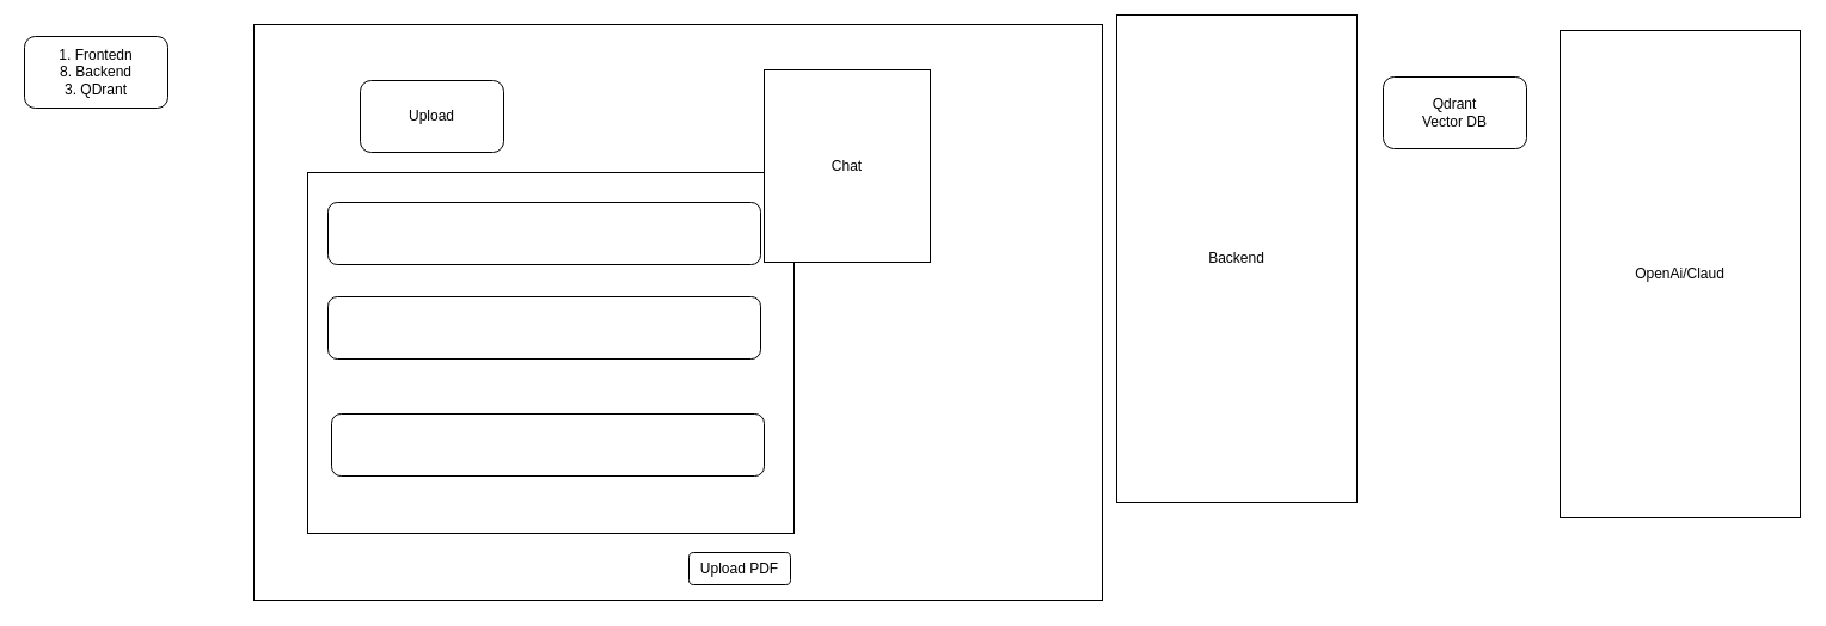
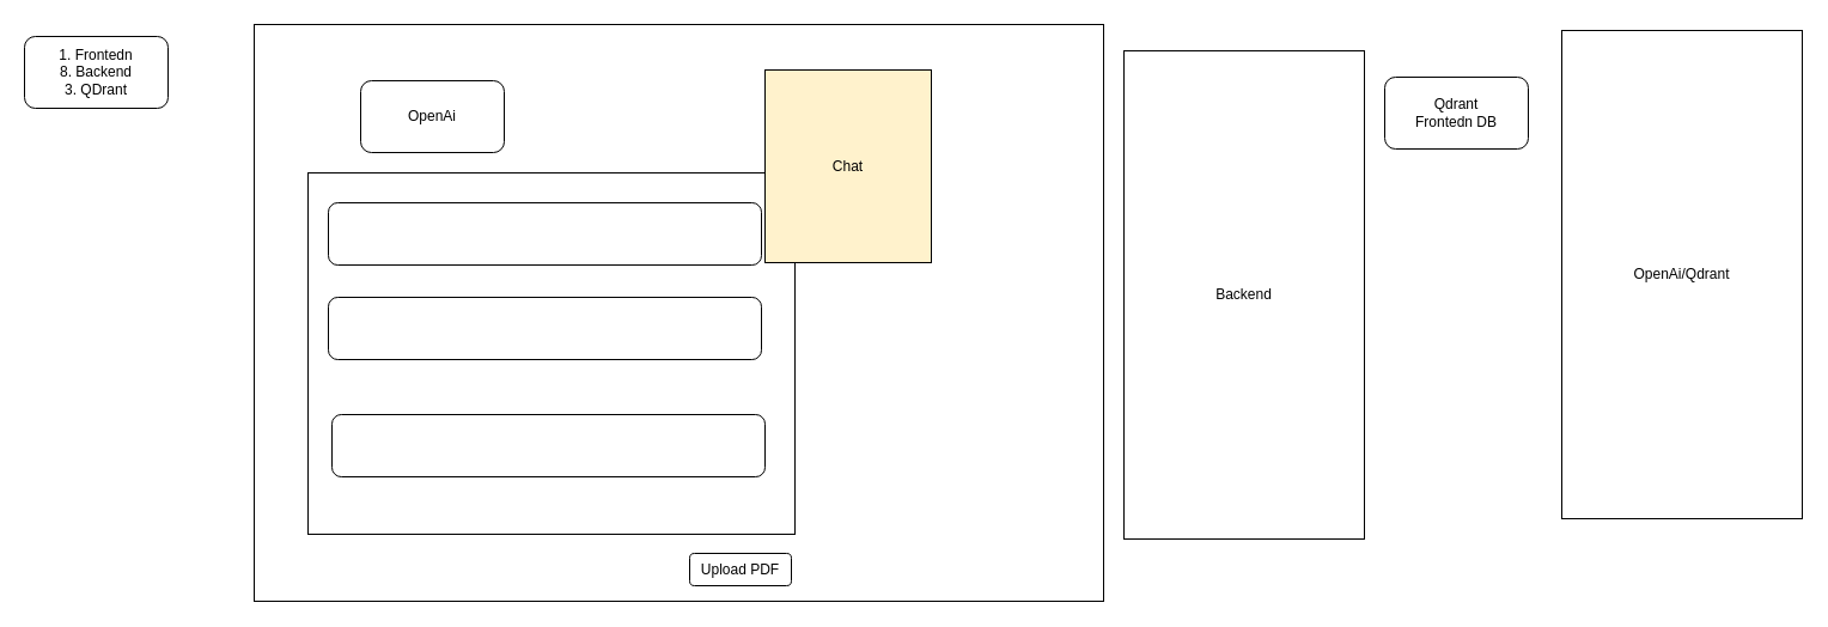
  <mxCell id="0" />
  <mxCell id="1" parent="0" />
  <mxCell id="2" value="" style="rounded=0;whiteSpace=wrap;html=1;" vertex="1" parent="1"><mxGeometry x="212" y="20" width="710" height="482" as="geometry" /></mxCell>
- <mxCell id="3" value="Upload" style="rounded=1;whiteSpace=wrap;html=1;" vertex="1" parent="1"><mxGeometry x="301" y="67" width="120" height="60" as="geometry" /></mxCell>
+ <mxCell id="3" value="OpenAi" style="rounded=1;whiteSpace=wrap;html=1;" vertex="1" parent="1"><mxGeometry x="301" y="67" width="120" height="60" as="geometry" /></mxCell>
  <mxCell id="4" value="" style="rounded=0;whiteSpace=wrap;html=1;" vertex="1" parent="1"><mxGeometry x="257" y="144" width="407" height="302" as="geometry" /></mxCell>
- <mxCell id="5" value="Chat" style="rounded=0;whiteSpace=wrap;html=1;" vertex="1" parent="1"><mxGeometry x="639" y="58" width="139" height="161" as="geometry" /></mxCell>
+ <mxCell id="5" value="Chat" style="rounded=0;whiteSpace=wrap;html=1;fillColor=#fff2cc;" vertex="1" parent="1"><mxGeometry x="639" y="58" width="139" height="161" as="geometry" /></mxCell>
  <mxCell id="6" value="" style="rounded=1;whiteSpace=wrap;html=1;" vertex="1" parent="1"><mxGeometry x="274" y="169" width="362" height="52" as="geometry" /></mxCell>
  <mxCell id="7" value="" style="rounded=1;whiteSpace=wrap;html=1;" vertex="1" parent="1"><mxGeometry x="274" y="248" width="362" height="52" as="geometry" /></mxCell>
  <mxCell id="8" value="" style="rounded=1;whiteSpace=wrap;html=1;" vertex="1" parent="1"><mxGeometry x="277" y="346" width="362" height="52" as="geometry" /></mxCell>
- <mxCell id="9" value="Backend&lt;br&gt;" style="rounded=0;whiteSpace=wrap;html=1;" vertex="1" parent="1"><mxGeometry x="934" y="12" width="201" height="408" as="geometry" /></mxCell>
- <mxCell id="10" value="OpenAi/Claud" style="rounded=0;whiteSpace=wrap;html=1;" vertex="1" parent="1"><mxGeometry x="1305" y="25" width="201" height="408" as="geometry" /></mxCell>
+ <mxCell id="9" value="Backend&lt;br&gt;" style="rounded=0;whiteSpace=wrap;html=1;" vertex="1" parent="1"><mxGeometry x="939" y="42" width="201" height="408" as="geometry" /></mxCell>
+ <mxCell id="10" value="OpenAi/Qdrant" style="rounded=0;whiteSpace=wrap;html=1;" vertex="1" parent="1"><mxGeometry x="1305" y="25" width="201" height="408" as="geometry" /></mxCell>
  <mxCell id="11" value="Upload PDF" style="rounded=1;whiteSpace=wrap;html=1;" vertex="1" parent="1"><mxGeometry x="576" y="462" width="85" height="27" as="geometry" /></mxCell>
- <mxCell id="12" value="Qdrant&lt;br&gt;Vector DB" style="rounded=1;whiteSpace=wrap;html=1;" vertex="1" parent="1"><mxGeometry x="1157" y="64" width="120" height="60" as="geometry" /></mxCell>
+ <mxCell id="12" value="Qdrant&lt;br&gt;Frontedn DB" style="rounded=1;whiteSpace=wrap;html=1;" vertex="1" parent="1"><mxGeometry x="1157" y="64" width="120" height="60" as="geometry" /></mxCell>
  <mxCell id="13" value="1. Frontedn&lt;br&gt;8. Backend&lt;br&gt;3. QDrant" style="rounded=1;whiteSpace=wrap;html=1;" vertex="1" parent="1"><mxGeometry x="20" y="30" width="120" height="60" as="geometry" /></mxCell>
